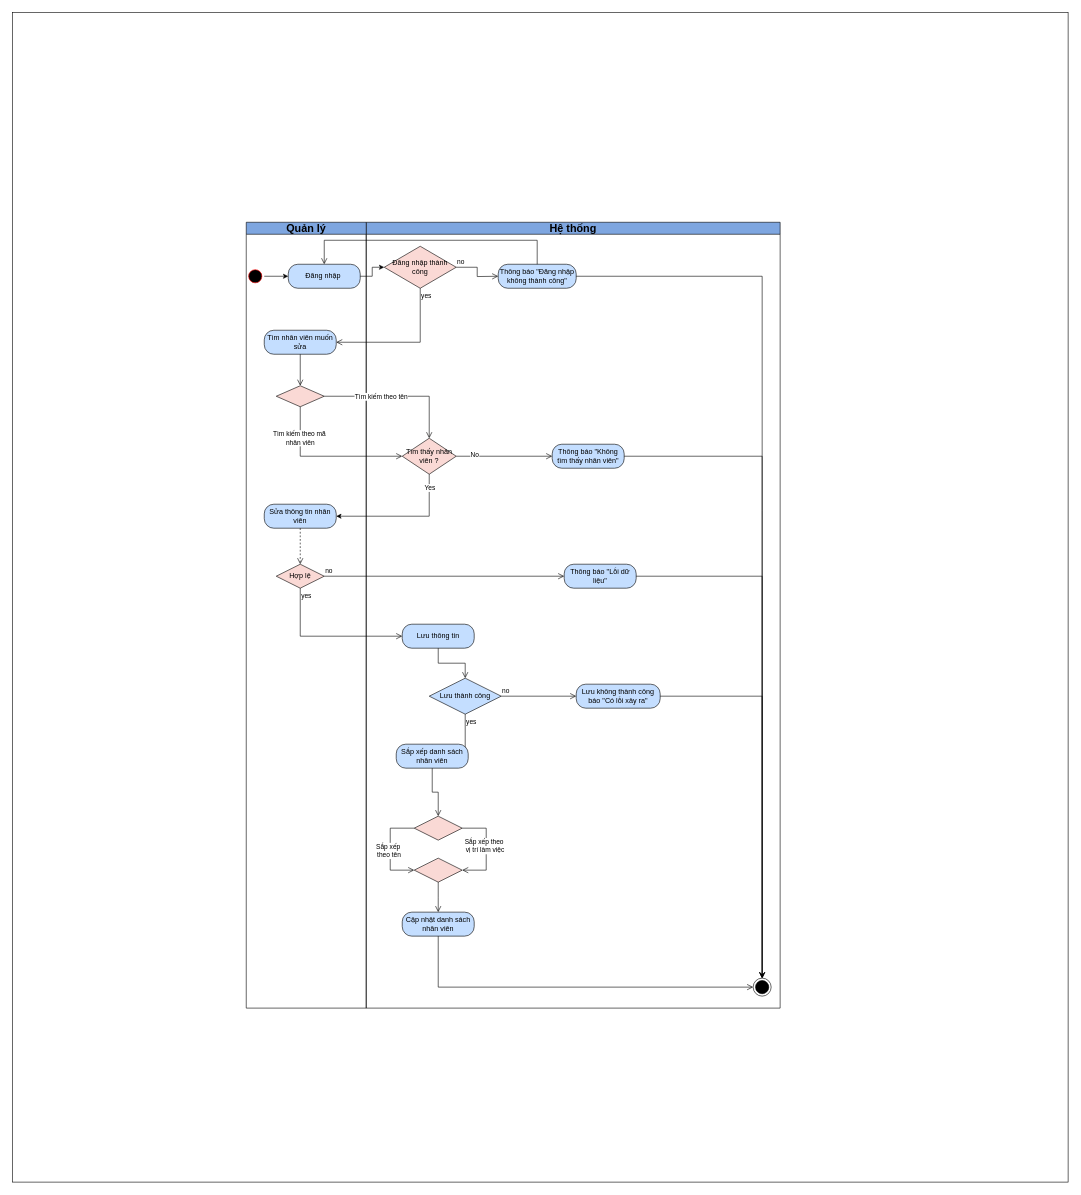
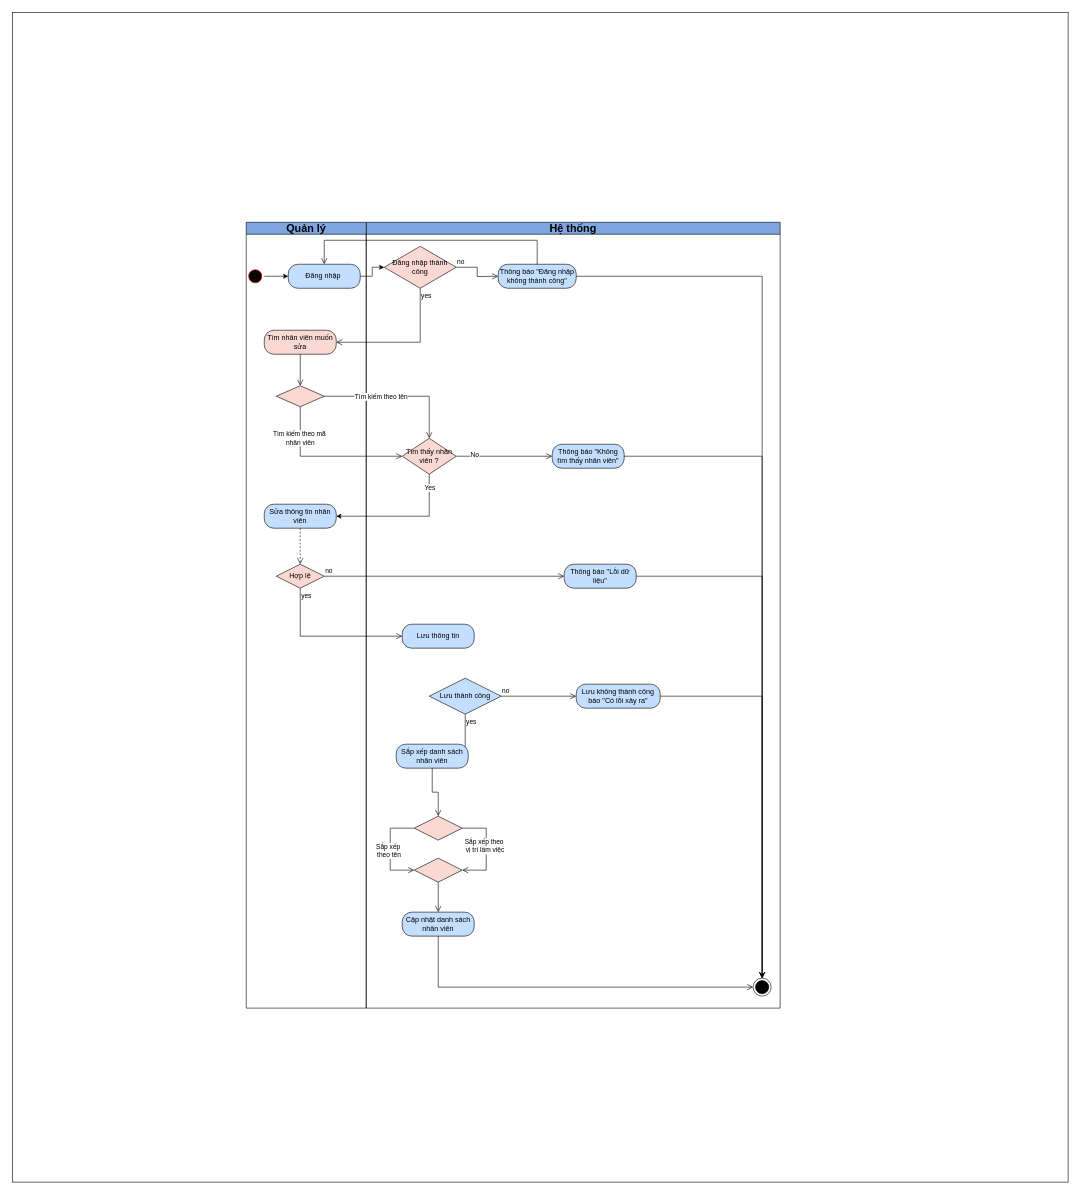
  <mxCell id="0" />
  <mxCell id="1" parent="0" />
  <mxCell id="2" value="" style="rounded=0;whiteSpace=wrap;html=1;" vertex="1" parent="1"><mxGeometry x="20" y="20" width="1760" height="1950" as="geometry" /></mxCell>
  <mxCell id="3" value="&lt;font style=&quot;vertical-align: inherit;&quot;&gt;&lt;font style=&quot;vertical-align: inherit; font-size: 18px;&quot;&gt;Hệ thống&lt;/font&gt;&lt;/font&gt;" style="swimlane;startSize=20;whiteSpace=wrap;html=1;fillColor=#7EA6E0;" vertex="1" parent="1"><mxGeometry x="610" y="370" width="690" height="1310" as="geometry" /></mxCell>
  <mxCell id="4" value="Đăng nhập thành công" style="rhombus;whiteSpace=wrap;html=1;fillColor=#fad9d5;strokeColor=#000000;" vertex="1" parent="3"><mxGeometry x="30" y="40" width="120" height="70" as="geometry" /></mxCell>
  <mxCell id="5" value="no" style="edgeStyle=orthogonalEdgeStyle;html=1;align=left;verticalAlign=bottom;endArrow=open;endSize=8;strokeColor=#000000;rounded=0;entryX=0;entryY=0.5;entryDx=0;entryDy=0;" edge="1" parent="3" source="4"><mxGeometry x="-1" relative="1" as="geometry"><mxPoint x="220" y="90" as="targetPoint" /></mxGeometry></mxCell>
  <mxCell id="6" value="Thông báo &quot;Đăng nhập không thành công&quot;" style="rounded=1;whiteSpace=wrap;html=1;arcSize=40;fontColor=#000000;fillColor=#C4DEFF;strokeColor=#000000;" vertex="1" parent="3"><mxGeometry x="220" y="70" width="130" height="40" as="geometry" /></mxCell>
  <mxCell id="7" value="Tìm thấy nhân viên ?" style="rhombus;whiteSpace=wrap;html=1;fillColor=#fad9d5;strokeColor=#000000;" vertex="1" parent="3"><mxGeometry x="60" y="360" width="90" height="60" as="geometry" /></mxCell>
  <mxCell id="8" value="Thông báo &quot;Không tìm thấy nhân viên&quot;" style="rounded=1;whiteSpace=wrap;html=1;arcSize=40;fontColor=#000000;fillColor=#C4DEFF;strokeColor=#000000;" vertex="1" parent="3"><mxGeometry x="310" y="370" width="120" height="40" as="geometry" /></mxCell>
  <mxCell id="9" value="" style="edgeStyle=orthogonalEdgeStyle;html=1;align=left;verticalAlign=bottom;endArrow=open;endSize=8;strokeColor=#000000;rounded=0;" edge="1" parent="3" source="7" target="8"><mxGeometry x="-1" relative="1" as="geometry"><mxPoint x="290" y="390" as="targetPoint" /></mxGeometry></mxCell>
  <mxCell id="10" value="No" style="edgeLabel;html=1;align=center;verticalAlign=middle;resizable=0;points=[];" connectable="0" vertex="1" parent="9"><mxGeometry x="-0.627" y="4" relative="1" as="geometry"><mxPoint as="offset" /></mxGeometry></mxCell>
  <mxCell id="11" value="Thông báo &quot;Lỗi dữ liệu&quot;" style="rounded=1;whiteSpace=wrap;html=1;arcSize=40;fontColor=#000000;fillColor=#C4DEFF;strokeColor=#000000;" vertex="1" parent="3"><mxGeometry x="330" y="570" width="120" height="40" as="geometry" /></mxCell>
  <mxCell id="12" value="Lưu thành công" style="rhombus;whiteSpace=wrap;html=1;fontColor=#000000;fillColor=#C4DEFF;strokeColor=#000000;" vertex="1" parent="3"><mxGeometry x="105" y="760" width="120" height="60" as="geometry" /></mxCell>
  <mxCell id="13" value="Lưu không thành công báo &quot;Có lỗi xảy ra&quot;" style="rounded=1;whiteSpace=wrap;html=1;arcSize=40;fontColor=#000000;fillColor=#C4DEFF;strokeColor=#000000;" vertex="1" parent="3"><mxGeometry x="350" y="770" width="140" height="40" as="geometry" /></mxCell>
  <mxCell id="14" value="Lưu thông tin" style="rounded=1;whiteSpace=wrap;html=1;arcSize=40;fontColor=#000000;fillColor=#C4DEFF;strokeColor=#000000;" vertex="1" parent="3"><mxGeometry x="60" y="670" width="120" height="40" as="geometry" /></mxCell>
- <mxCell id="15" value="" style="edgeStyle=orthogonalEdgeStyle;html=1;verticalAlign=bottom;endArrow=open;endSize=8;strokeColor=#000000;rounded=0;entryX=0.5;entryY=0;entryDx=0;entryDy=0;" edge="1" parent="3" source="14" target="12"><mxGeometry relative="1" as="geometry"><mxPoint x="120" y="770" as="targetPoint" /><Array as="points" /></mxGeometry></mxCell>
  <mxCell id="16" value="no" style="edgeStyle=orthogonalEdgeStyle;html=1;align=left;verticalAlign=bottom;endArrow=open;endSize=8;strokeColor=#000000;rounded=0;exitX=1;exitY=0.5;exitDx=0;exitDy=0;" edge="1" parent="3" source="12" target="13"><mxGeometry x="-1" relative="1" as="geometry"><mxPoint x="260" y="720" as="targetPoint" /></mxGeometry></mxCell>
  <mxCell id="17" value="yes" style="edgeStyle=orthogonalEdgeStyle;html=1;align=left;verticalAlign=top;endArrow=open;endSize=8;strokeColor=#000000;rounded=0;exitX=0.5;exitY=1;exitDx=0;exitDy=0;entryX=0.5;entryY=0;entryDx=0;entryDy=0;" edge="1" parent="3" source="12" target="18"><mxGeometry x="-1" relative="1" as="geometry"><mxPoint x="130" y="870" as="targetPoint" /><mxPoint x="130" y="860" as="sourcePoint" /><Array as="points"><mxPoint x="120" y="900" /><mxPoint x="120" y="900" /></Array></mxGeometry></mxCell>
  <mxCell id="18" value="Sắp xếp danh sách nhân viên" style="rounded=1;whiteSpace=wrap;html=1;arcSize=40;fontColor=#000000;fillColor=#C4DEFF;strokeColor=#000000;" vertex="1" parent="3"><mxGeometry x="50" y="870" width="120" height="40" as="geometry" /></mxCell>
  <mxCell id="19" value="" style="edgeStyle=orthogonalEdgeStyle;html=1;verticalAlign=bottom;endArrow=open;endSize=8;strokeColor=#000000;rounded=0;entryX=0.5;entryY=0;entryDx=0;entryDy=0;" edge="1" parent="3" source="18" target="20"><mxGeometry relative="1" as="geometry"><mxPoint x="120" y="980" as="targetPoint" /></mxGeometry></mxCell>
  <mxCell id="20" value="" style="rhombus;whiteSpace=wrap;html=1;fillColor=#fad9d5;strokeColor=#000000;" vertex="1" parent="3"><mxGeometry x="80" y="990" width="80" height="40" as="geometry" /></mxCell>
  <mxCell id="21" value="" style="edgeStyle=orthogonalEdgeStyle;html=1;align=left;verticalAlign=bottom;endArrow=open;endSize=8;strokeColor=#000000;rounded=0;entryX=1;entryY=0.5;entryDx=0;entryDy=0;" edge="1" parent="3" source="20" target="23"><mxGeometry x="-1" relative="1" as="geometry"><mxPoint x="230" y="1090" as="targetPoint" /><Array as="points"><mxPoint x="200" y="1010" /><mxPoint x="200" y="1080" /></Array></mxGeometry></mxCell>
  <mxCell id="22" value="Sắp xếp theo&amp;nbsp;&lt;div&gt;vị trí làm việc&lt;/div&gt;" style="edgeLabel;html=1;align=center;verticalAlign=middle;resizable=0;points=[];" vertex="1" connectable="0" parent="21"><mxGeometry x="-0.085" y="-3" relative="1" as="geometry"><mxPoint as="offset" /></mxGeometry></mxCell>
  <mxCell id="23" value="" style="rhombus;whiteSpace=wrap;html=1;fillColor=#fad9d5;strokeColor=#000000;" vertex="1" parent="3"><mxGeometry x="80" y="1060" width="80" height="40" as="geometry" /></mxCell>
  <mxCell id="24" value="" style="edgeStyle=orthogonalEdgeStyle;html=1;align=left;verticalAlign=top;endArrow=open;endSize=8;strokeColor=#000000;rounded=0;exitX=0;exitY=0.5;exitDx=0;exitDy=0;" edge="1" parent="3" source="20" target="23"><mxGeometry x="-1" relative="1" as="geometry"><mxPoint x="100" y="1080" as="targetPoint" /><Array as="points"><mxPoint x="40" y="1010" /></Array></mxGeometry></mxCell>
  <mxCell id="25" value="Sắp xếp&amp;nbsp;&lt;div&gt;theo tên&lt;/div&gt;" style="edgeLabel;html=1;align=center;verticalAlign=middle;resizable=0;points=[];" vertex="1" connectable="0" parent="24"><mxGeometry x="0.027" y="-3" relative="1" as="geometry"><mxPoint as="offset" /></mxGeometry></mxCell>
  <mxCell id="26" value="Cập nhật danh sách nhân viên" style="rounded=1;whiteSpace=wrap;html=1;arcSize=40;fontColor=#000000;fillColor=#C4DEFF;strokeColor=#000000;" vertex="1" parent="3"><mxGeometry x="60" y="1150" width="120" height="40" as="geometry" /></mxCell>
  <mxCell id="27" value="" style="edgeStyle=orthogonalEdgeStyle;html=1;verticalAlign=bottom;endArrow=open;endSize=8;strokeColor=#000000;rounded=0;entryX=0;entryY=0.5;entryDx=0;entryDy=0;" edge="1" parent="3" source="26" target="28"><mxGeometry relative="1" as="geometry"><mxPoint x="120" y="1220" as="targetPoint" /><Array as="points"><mxPoint x="120" y="1275" /></Array></mxGeometry></mxCell>
  <mxCell id="28" value="" style="ellipse;html=1;shape=endState;fillColor=#000000;strokeColor=#000000;" vertex="1" parent="3"><mxGeometry x="645" y="1260.0" width="30" height="30" as="geometry" /></mxCell>
  <mxCell id="29" value="" style="edgeStyle=orthogonalEdgeStyle;html=1;verticalAlign=bottom;endArrow=open;endSize=8;strokeColor=#000000;rounded=0;exitX=1;exitY=0.5;exitDx=0;exitDy=0;" edge="1" parent="3" source="6" target="28"><mxGeometry relative="1" as="geometry"><mxPoint x="660" y="880.8" as="targetPoint" /><mxPoint x="440" y="400" as="sourcePoint" /><Array as="points"><mxPoint x="660" y="90" /><mxPoint x="660" y="480" /></Array></mxGeometry></mxCell>
  <mxCell id="30" value="" style="edgeStyle=orthogonalEdgeStyle;html=1;verticalAlign=bottom;endArrow=open;endSize=8;strokeColor=#000000;rounded=0;entryX=0.5;entryY=0;entryDx=0;entryDy=0;" edge="1" parent="3" source="8" target="28"><mxGeometry relative="1" as="geometry"><mxPoint x="500" y="470" as="targetPoint" /><Array as="points"><mxPoint x="660" y="390" /></Array></mxGeometry></mxCell>
  <mxCell id="31" value="" style="edgeStyle=orthogonalEdgeStyle;html=1;verticalAlign=bottom;endArrow=open;endSize=8;strokeColor=#000000;rounded=0;entryX=0.5;entryY=0;entryDx=0;entryDy=0;exitX=1;exitY=0.5;exitDx=0;exitDy=0;" edge="1" parent="3" source="11" target="28"><mxGeometry relative="1" as="geometry"><mxPoint x="670" y="876" as="targetPoint" /><Array as="points"><mxPoint x="660" y="590" /></Array><mxPoint x="440" y="400" as="sourcePoint" /></mxGeometry></mxCell>
  <mxCell id="32" style="edgeStyle=orthogonalEdgeStyle;rounded=0;orthogonalLoop=1;jettySize=auto;html=1;entryX=0.5;entryY=0;entryDx=0;entryDy=0;fillColor=#f8cecc;strokeColor=#000000;" edge="1" parent="3" source="13" target="28"><mxGeometry relative="1" as="geometry" /></mxCell>
  <mxCell id="33" value="&lt;font style=&quot;vertical-align: inherit;&quot;&gt;&lt;font style=&quot;vertical-align: inherit; font-size: 18px;&quot;&gt;Quản lý&lt;/font&gt;&lt;/font&gt;" style="swimlane;startSize=20;whiteSpace=wrap;html=1;fillColor=#7EA6E0;" vertex="1" parent="1"><mxGeometry x="410" y="370" width="200" height="1310" as="geometry" /></mxCell>
  <mxCell id="34" style="edgeStyle=orthogonalEdgeStyle;rounded=0;orthogonalLoop=1;jettySize=auto;html=1;" edge="1" parent="33" source="35" target="36"><mxGeometry relative="1" as="geometry" /></mxCell>
  <mxCell id="35" value="" style="ellipse;html=1;shape=startState;fillColor=#000000;strokeColor=#ff0000;" vertex="1" parent="33"><mxGeometry y="75" width="30" height="30" as="geometry" /></mxCell>
  <mxCell id="36" value="Đăng nhập&amp;nbsp;" style="rounded=1;whiteSpace=wrap;html=1;arcSize=40;fontColor=#000000;fillColor=#C4DEFF;strokeColor=#000000;" vertex="1" parent="33"><mxGeometry x="70" y="70" width="120" height="40" as="geometry" /></mxCell>
- <mxCell id="37" value="Tìm nhân viên muốn sửa" style="rounded=1;whiteSpace=wrap;html=1;arcSize=40;fontColor=#000000;fillColor=#C4DEFF;strokeColor=#000000;" vertex="1" parent="33"><mxGeometry x="30" y="180" width="120" height="40" as="geometry" /></mxCell>
+ <mxCell id="37" value="Tìm nhân viên muốn sửa" style="rounded=1;whiteSpace=wrap;html=1;arcSize=40;fontColor=#000000;fillColor=#fad9d5;strokeColor=#000000;" vertex="1" parent="33"><mxGeometry x="30" y="180" width="120" height="40" as="geometry" /></mxCell>
  <mxCell id="38" value="" style="edgeStyle=orthogonalEdgeStyle;html=1;verticalAlign=bottom;endArrow=open;endSize=8;strokeColor=#000000;rounded=0;entryX=0.5;entryY=0;entryDx=0;entryDy=0;" edge="1" parent="33" source="37" target="39"><mxGeometry relative="1" as="geometry"><mxPoint x="100" y="260" as="targetPoint" /></mxGeometry></mxCell>
  <mxCell id="39" value="" style="rhombus;whiteSpace=wrap;html=1;fillColor=#fad9d5;strokeColor=#000000;" vertex="1" parent="33"><mxGeometry x="50" y="272.5" width="80" height="35" as="geometry" /></mxCell>
  <mxCell id="40" value="Sửa thông tin nhân viên" style="rounded=1;whiteSpace=wrap;html=1;arcSize=40;fontColor=#000000;fillColor=#C4DEFF;strokeColor=#000000;" vertex="1" parent="33"><mxGeometry x="30" y="470" width="120" height="40" as="geometry" /></mxCell>
  <mxCell id="41" value="" style="edgeStyle=orthogonalEdgeStyle;html=1;verticalAlign=bottom;endArrow=open;endSize=8;strokeColor=#000000;rounded=0;entryX=0.5;entryY=0;entryDx=0;entryDy=0;dashed=1;" edge="1" parent="33" source="40" target="42"><mxGeometry relative="1" as="geometry"><mxPoint x="90" y="560" as="targetPoint" /></mxGeometry></mxCell>
  <mxCell id="42" value="Hợp lệ" style="rhombus;whiteSpace=wrap;html=1;fillColor=#fad9d5;strokeColor=#000000;" vertex="1" parent="33"><mxGeometry x="50" y="570" width="80" height="40" as="geometry" /></mxCell>
  <mxCell id="43" style="edgeStyle=orthogonalEdgeStyle;rounded=0;orthogonalLoop=1;jettySize=auto;html=1;" edge="1" parent="1" source="36" target="4"><mxGeometry relative="1" as="geometry" /></mxCell>
  <mxCell id="44" value="yes" style="edgeStyle=orthogonalEdgeStyle;html=1;align=left;verticalAlign=top;endArrow=open;endSize=8;strokeColor=default;rounded=0;entryX=1;entryY=0.5;entryDx=0;entryDy=0;" edge="1" parent="1" source="4" target="37"><mxGeometry x="-1" relative="1" as="geometry"><mxPoint x="700" y="560" as="targetPoint" /><Array as="points"><mxPoint x="700" y="570" /></Array></mxGeometry></mxCell>
  <mxCell id="45" value="" style="edgeStyle=orthogonalEdgeStyle;html=1;verticalAlign=bottom;endArrow=open;endSize=8;strokeColor=#000000;rounded=0;entryX=0.5;entryY=0;entryDx=0;entryDy=0;exitX=0.5;exitY=0;exitDx=0;exitDy=0;" edge="1" parent="1" source="6" target="36"><mxGeometry relative="1" as="geometry"><mxPoint x="1210" y="650" as="targetPoint" /><Array as="points"><mxPoint x="895" y="400" /><mxPoint x="540" y="400" /></Array></mxGeometry></mxCell>
  <mxCell id="46" value="" style="edgeStyle=orthogonalEdgeStyle;html=1;align=left;verticalAlign=top;endArrow=open;endSize=8;strokeColor=#000000;rounded=0;entryX=0.5;entryY=0;entryDx=0;entryDy=0;" edge="1" parent="1" source="39" target="7"><mxGeometry x="-1" relative="1" as="geometry"><mxPoint x="730" y="660" as="targetPoint" /><mxPoint as="offset" /><Array as="points"><mxPoint x="715" y="660" /></Array></mxGeometry></mxCell>
  <mxCell id="47" value="Tìm kiếm theo tên" style="edgeLabel;html=1;align=center;verticalAlign=middle;resizable=0;points=[];" vertex="1" connectable="0" parent="46"><mxGeometry x="-0.23" relative="1" as="geometry"><mxPoint as="offset" /></mxGeometry></mxCell>
  <mxCell id="48" value="" style="edgeStyle=orthogonalEdgeStyle;html=1;align=left;verticalAlign=bottom;endArrow=open;endSize=8;strokeColor=#000000;rounded=0;entryX=0;entryY=0.5;entryDx=0;entryDy=0;exitX=0.5;exitY=1;exitDx=0;exitDy=0;" edge="1" parent="1" source="39" target="7"><mxGeometry x="-1" relative="1" as="geometry"><mxPoint x="670" y="770" as="targetPoint" /><Array as="points"><mxPoint x="500" y="760" /></Array><mxPoint x="500" y="690" as="sourcePoint" /></mxGeometry></mxCell>
  <mxCell id="49" value="Tìm kiếm theo mã&amp;nbsp;&lt;div&gt;nhân viên&lt;/div&gt;" style="edgeLabel;html=1;align=center;verticalAlign=middle;resizable=0;points=[];" vertex="1" connectable="0" parent="48"><mxGeometry x="-0.588" y="-1" relative="1" as="geometry"><mxPoint as="offset" /></mxGeometry></mxCell>
  <mxCell id="50" style="edgeStyle=orthogonalEdgeStyle;rounded=0;orthogonalLoop=1;jettySize=auto;html=1;fillColor=#f8cecc;strokeColor=#000000;entryX=1;entryY=0.5;entryDx=0;entryDy=0;" edge="1" parent="1" source="7" target="40"><mxGeometry relative="1" as="geometry"><mxPoint x="690" y="820" as="targetPoint" /><Array as="points"><mxPoint x="715" y="860" /></Array></mxGeometry></mxCell>
  <mxCell id="51" value="Yes" style="edgeLabel;html=1;align=center;verticalAlign=middle;resizable=0;points=[];" connectable="0" vertex="1" parent="50"><mxGeometry x="-0.806" relative="1" as="geometry"><mxPoint as="offset" /></mxGeometry></mxCell>
  <mxCell id="52" value="no" style="edgeStyle=orthogonalEdgeStyle;html=1;align=left;verticalAlign=bottom;endArrow=open;endSize=8;strokeColor=#000000;rounded=0;entryX=0;entryY=0.5;entryDx=0;entryDy=0;" edge="1" parent="1" source="42" target="11"><mxGeometry x="-1" relative="1" as="geometry"><mxPoint x="580" y="1020" as="targetPoint" /></mxGeometry></mxCell>
  <mxCell id="53" value="yes" style="edgeStyle=orthogonalEdgeStyle;html=1;align=left;verticalAlign=top;endArrow=open;endSize=8;strokeColor=#000000;rounded=0;entryX=0;entryY=0.5;entryDx=0;entryDy=0;" edge="1" parent="1" source="42" target="14"><mxGeometry x="-1" relative="1" as="geometry"><mxPoint x="650" y="1060" as="targetPoint" /><Array as="points"><mxPoint x="500" y="1060" /></Array></mxGeometry></mxCell>
  <mxCell id="54" value="" style="edgeStyle=orthogonalEdgeStyle;html=1;verticalAlign=bottom;endArrow=open;endSize=8;strokeColor=#000000;rounded=0;exitX=0.5;exitY=1;exitDx=0;exitDy=0;" edge="1" parent="1" source="23"><mxGeometry relative="1" as="geometry"><mxPoint x="730" y="1520" as="targetPoint" /><mxPoint x="740" y="1540" as="sourcePoint" /></mxGeometry></mxCell>
